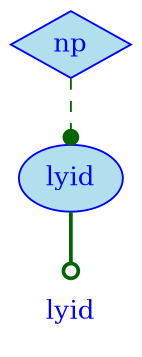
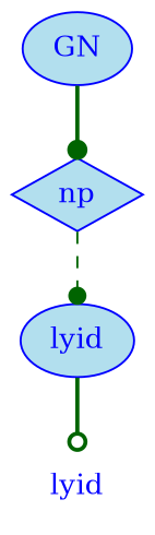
  digraph {
    node [fillcolor=lightblue2 fontcolor=blue color=blue style=filled]
    edge [arrowhead=dot color=darkgreen fontcolor=blue minlen=1 style=bold]
    n1 [height=0.50 label=lyid shape=plaintext width=0.75 color="" style=""]
    n2 [height=0.50 label=lyid shape=ellipse width=0.78]
    n3 [height=0.50 label=np shape=diamond width=0.75]
+   n4 [arrowhead=doubleoctagon height=0.50 label=GN width=0.75]
    n2 -> n1 [arrowhead=odot]
    n3 -> n2 [style=dashed]
+   n4 -> n3 [shape=normal]
  }
